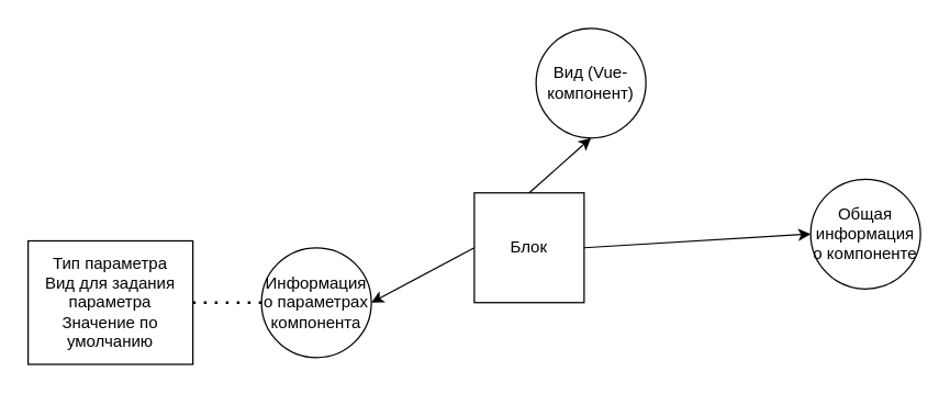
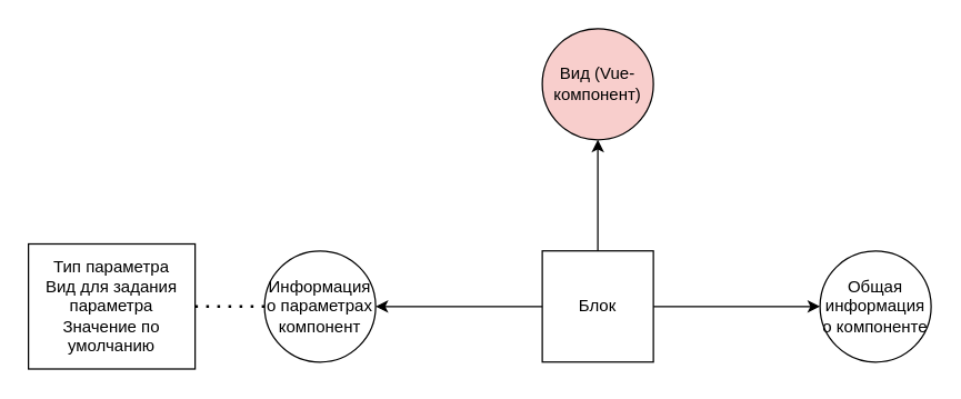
  <mxCell id="0" />
  <mxCell id="1" parent="0" />
- <mxCell id="2" value="Блок" style="whiteSpace=wrap;html=1;aspect=fixed;" parent="1" vertex="1"><mxGeometry x="345" y="140" width="80" height="80" as="geometry" /></mxCell>
- <mxCell id="3" value="Вид (Vue-компонент)" style="ellipse;whiteSpace=wrap;html=1;aspect=fixed;" vertex="1" parent="1"><mxGeometry x="390" y="20" width="80" height="80" as="geometry" /></mxCell>
- <mxCell id="4" value="Информация о параметрах компонента" style="ellipse;whiteSpace=wrap;html=1;aspect=fixed;" vertex="1" parent="1"><mxGeometry x="190" y="180" width="80" height="80" as="geometry" /></mxCell>
- <mxCell id="5" value="Общая информация о компоненте" style="ellipse;whiteSpace=wrap;html=1;aspect=fixed;" vertex="1" parent="1"><mxGeometry x="590" y="130" width="80" height="80" as="geometry" /></mxCell>
+ <mxCell id="2" value="Блок" style="whiteSpace=wrap;html=1;aspect=fixed;" parent="1" vertex="1"><mxGeometry x="390" y="180" width="80" height="80" as="geometry" /></mxCell>
+ <mxCell id="3" value="Вид (Vue-компонент)" style="ellipse;whiteSpace=wrap;html=1;aspect=fixed;fillColor=#f8cecc;" vertex="1" parent="1"><mxGeometry x="390" y="20" width="80" height="80" as="geometry" /></mxCell>
+ <mxCell id="4" value="Информация о параметрах компонент" style="ellipse;whiteSpace=wrap;html=1;aspect=fixed;" vertex="1" parent="1"><mxGeometry x="190" y="180" width="80" height="80" as="geometry" /></mxCell>
+ <mxCell id="5" value="Общая информация о компоненте" style="ellipse;whiteSpace=wrap;html=1;aspect=fixed;" vertex="1" parent="1"><mxGeometry x="590" y="180" width="80" height="80" as="geometry" /></mxCell>
  <mxCell id="6" value="" style="endArrow=classic;html=1;exitX=0;exitY=0.5;exitDx=0;exitDy=0;entryX=1;entryY=0.5;entryDx=0;entryDy=0;" edge="1" parent="1" source="2" target="4"><mxGeometry width="50" height="50" relative="1" as="geometry"><mxPoint x="390" y="280" as="sourcePoint" /><mxPoint x="440" y="230" as="targetPoint" /></mxGeometry></mxCell>
  <mxCell id="7" value="" style="endArrow=classic;html=1;entryX=0;entryY=0.5;entryDx=0;entryDy=0;exitX=1;exitY=0.5;exitDx=0;exitDy=0;" edge="1" parent="1" source="2" target="5"><mxGeometry width="50" height="50" relative="1" as="geometry"><mxPoint x="470" y="260" as="sourcePoint" /><mxPoint x="520" y="210" as="targetPoint" /></mxGeometry></mxCell>
  <mxCell id="8" value="" style="endArrow=classic;html=1;entryX=0.5;entryY=1;entryDx=0;entryDy=0;exitX=0.5;exitY=0;exitDx=0;exitDy=0;" edge="1" parent="1" source="2" target="3"><mxGeometry width="50" height="50" relative="1" as="geometry"><mxPoint x="410" y="180" as="sourcePoint" /><mxPoint x="460" y="130" as="targetPoint" /></mxGeometry></mxCell>
  <mxCell id="9" value="Тип параметра&lt;br&gt;Вид для задания параметра&lt;br&gt;Значение по умолчанию" style="rounded=0;whiteSpace=wrap;html=1;" vertex="1" parent="1"><mxGeometry x="20" y="175" width="120" height="90" as="geometry" /></mxCell>
  <mxCell id="10" value="" style="endArrow=none;dashed=1;html=1;dashPattern=1 3;strokeWidth=2;exitX=0;exitY=0.5;exitDx=0;exitDy=0;entryX=1;entryY=0.5;entryDx=0;entryDy=0;" edge="1" parent="1" source="4" target="9"><mxGeometry width="50" height="50" relative="1" as="geometry"><mxPoint x="380" y="280" as="sourcePoint" /><mxPoint x="430" y="230" as="targetPoint" /></mxGeometry></mxCell>
